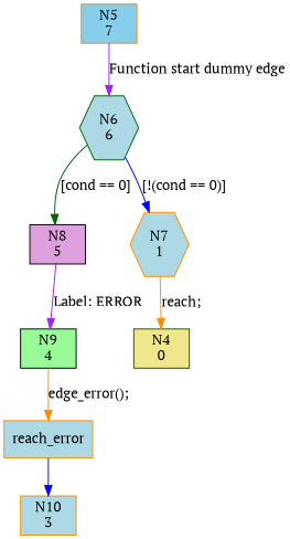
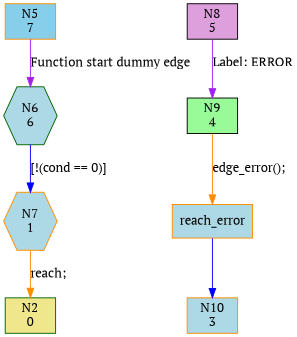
  digraph {
    fontname="PT Serif"
    node [color=darkorange fillcolor=lightblue fontname="PT Serif" shape=box style=filled]
    edge [color=purple fontname="PT Serif"]
    n1 [fillcolor=skyblue label="N5\n7"]
    n2 [color=darkgreen label="N6\n6" shape=hexagon]
    n3 [color=black fillcolor=plum label="N8\n5"]
    n4 [label="N7\n1" shape=hexagon]
    n5 [color=black fillcolor=palegreen label="N9\n4"]
-   n6 [color=darkgreen fillcolor=khaki label="N4\n0"]
+   n6 [color=darkgreen fillcolor=khaki label="N2\n0"]
    n7 [label=reach_error]
    n8 [label="N10\n3"]
    n1 -> n2 [label="Function start dummy edge"]
-   n2 -> n3 [color=darkgreen label="[cond == 0]"]
    n2 -> n4 [color=blue label="[!(cond == 0)]"]
    n3 -> n5 [label="Label: ERROR"]
    n4 -> n6 [color=darkorange label="reach;"]
    n5 -> n7 [color=darkorange label="edge_error();"]
    n7 -> n8 [color=blue]
  }
